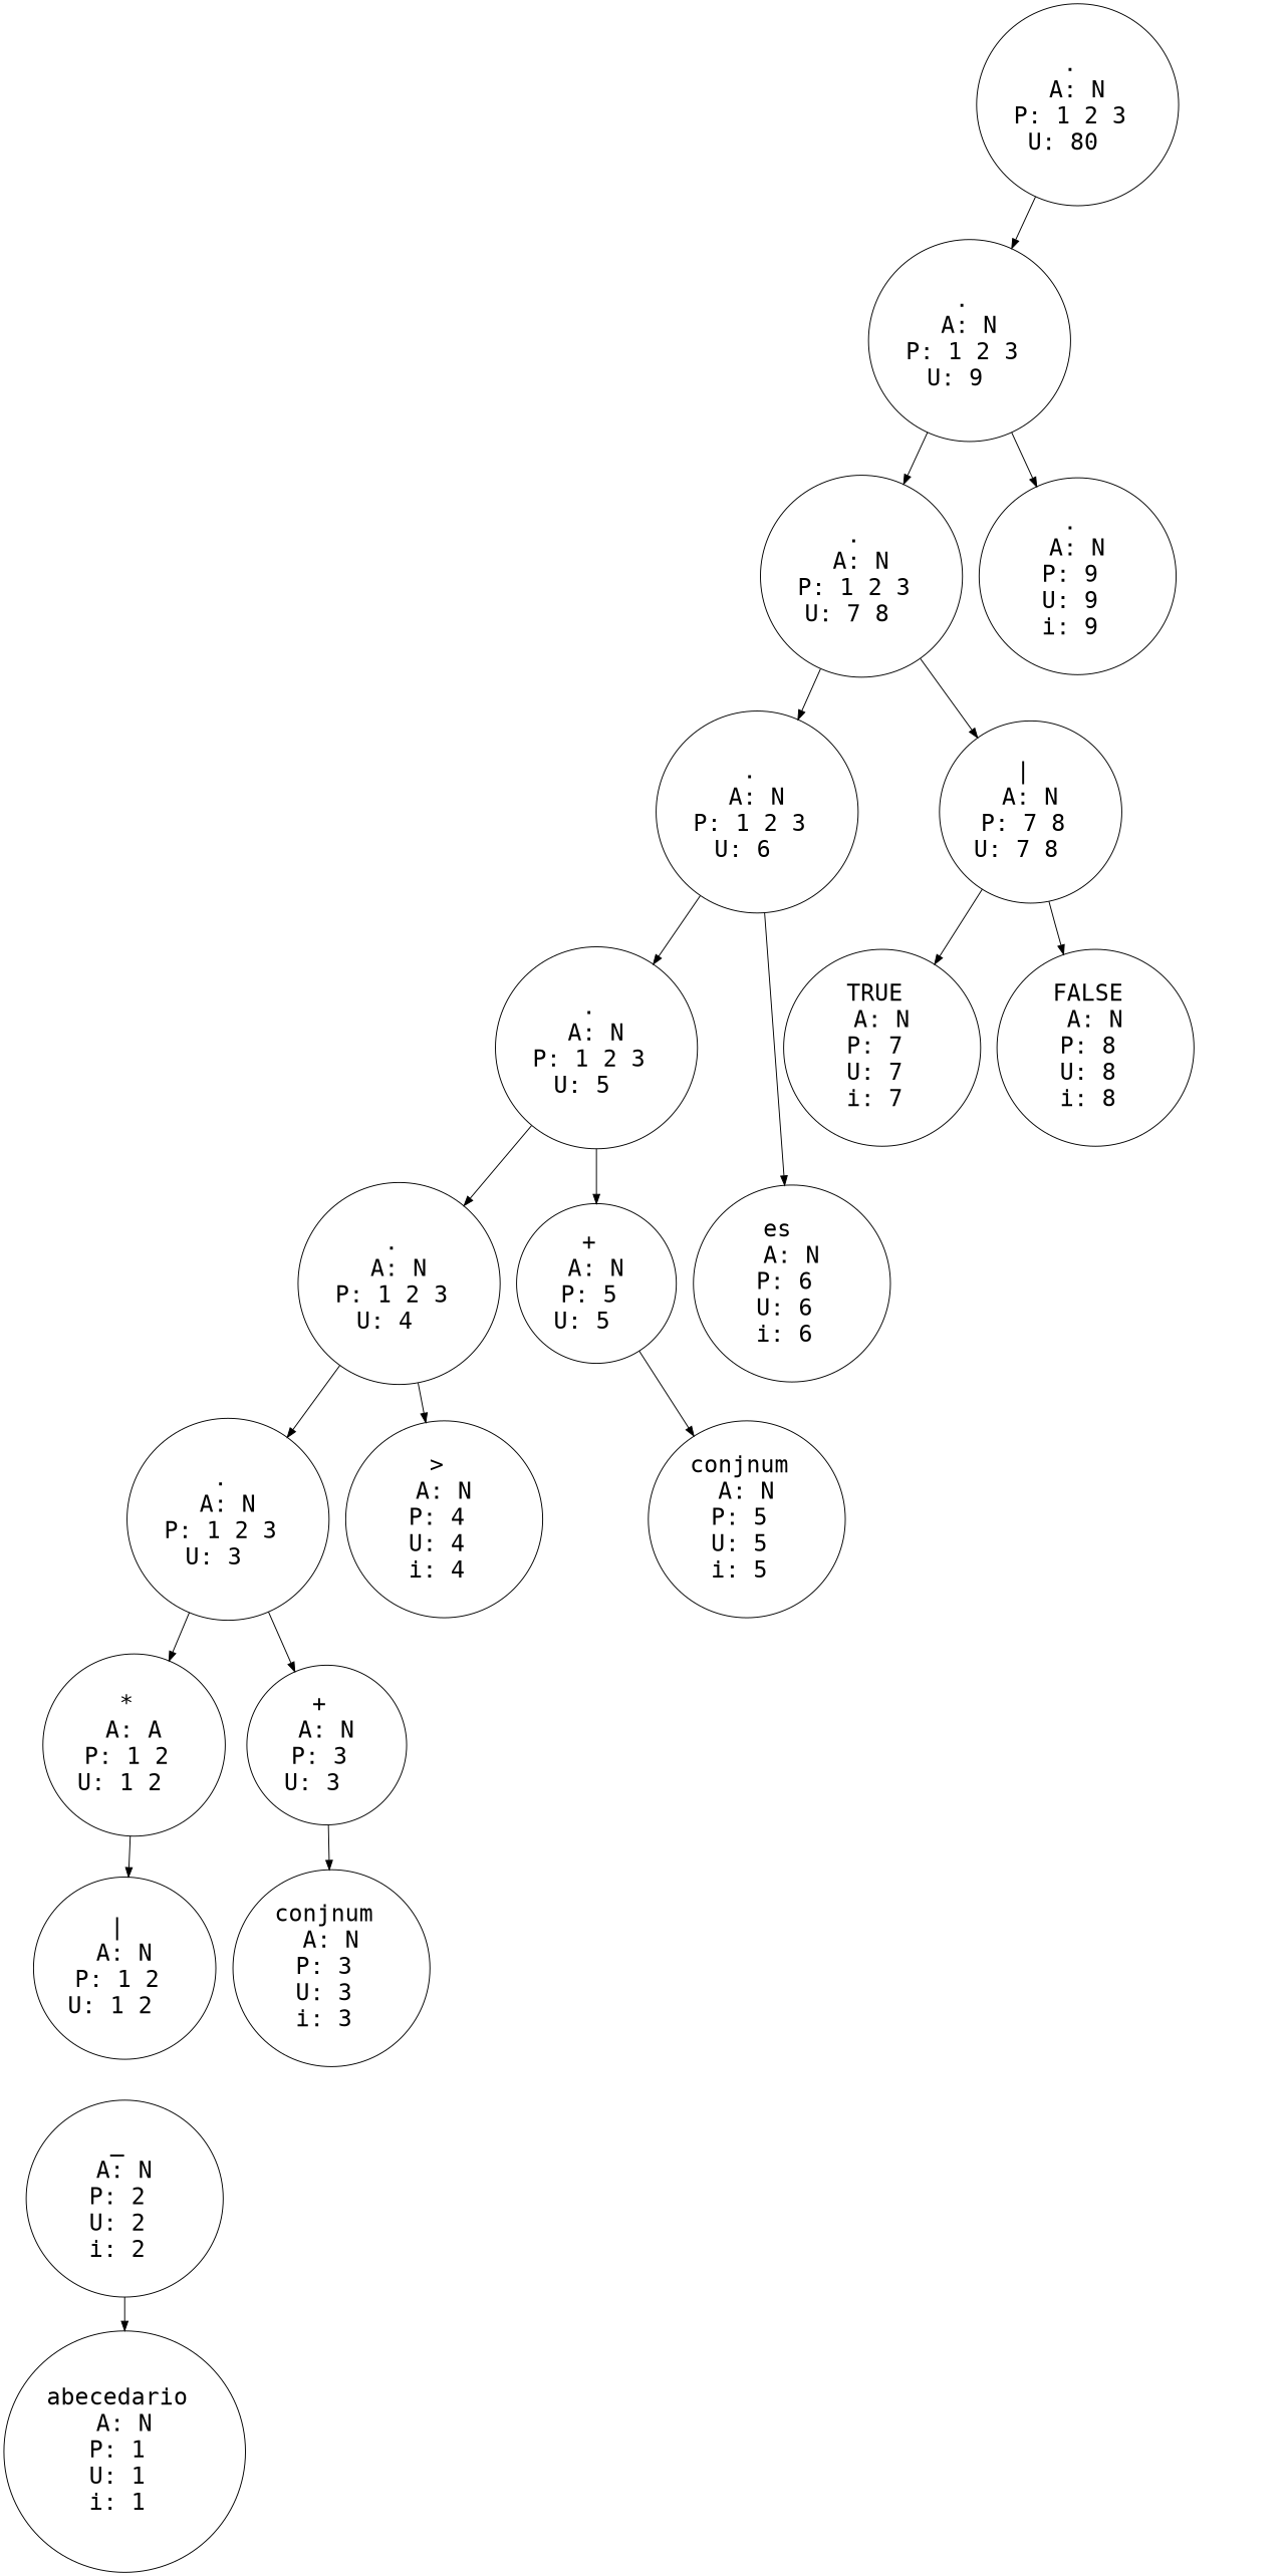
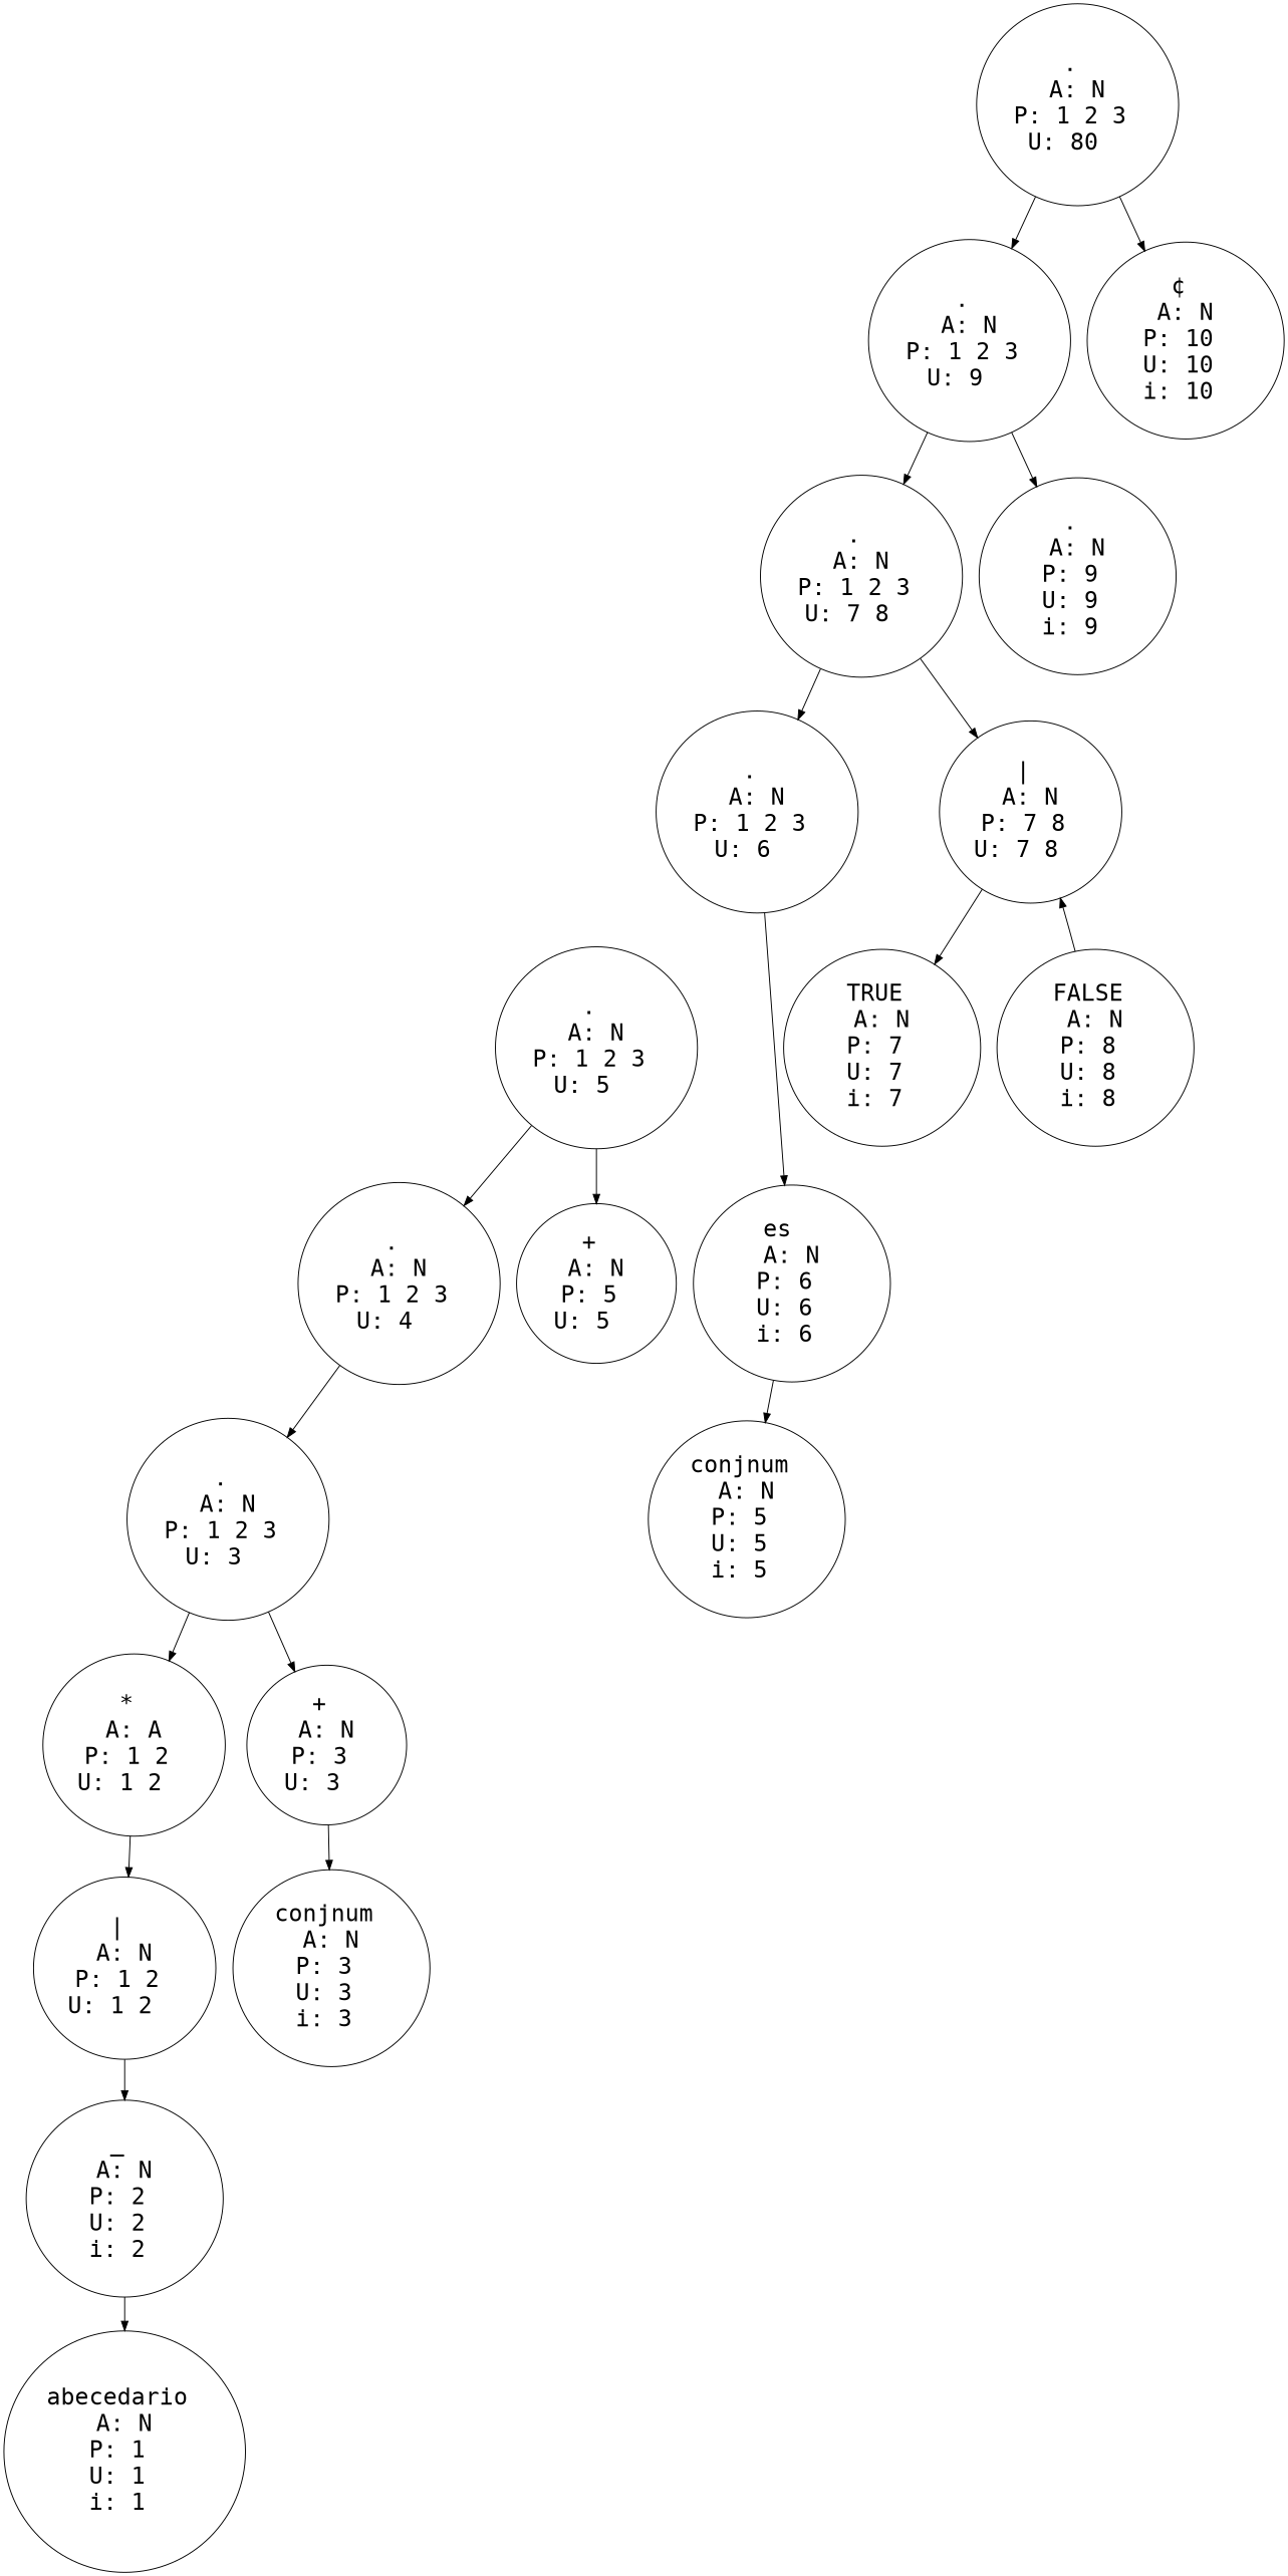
  strict digraph {
    fontname="DejaVu Sans Mono"
    rankdir=TB
    splines=line
    node [fontname="DejaVu Sans Mono" fontsize=25 shape=circle]
    edge [fontname="DejaVu Sans Mono"]
    n1 [height=0.5 label=". \nA: N\nP: 1 2 3 \nU: 80  " width=1.5]
    n2 [height=0.5 label=". \nA: N\nP: 1 2 3 \nU: 9  " width=1.5]
+   n3 [height=0.5 label="¢ \nA: N\nP: 10 \nU: 10 \ni: 10 " width=1.5]
    n4 [height=0.5 label=". \nA: N\nP: 1 2 3 \nU: 7 8  " width=1.5]
    n5 [height=0.5 label=". \nA: N\nP: 9 \nU: 9 \ni: 9 " width=1.5]
    n6 [height=0.5 label=". \nA: N\nP: 1 2 3 \nU: 6  " width=1.5]
    n7 [height=0.5 label="| \nA: N\nP: 7 8 \nU: 7 8  " width=1.5]
    n8 [height=0.5 label=". \nA: N\nP: 1 2 3 \nU: 5  " width=1.5]
    n9 [height=0.5 label="es  \nA: N\nP: 6 \nU: 6 \ni: 6 " width=1.5]
    n10 [height=0.5 label="TRUE \nA: N\nP: 7 \nU: 7 \ni: 7 " width=1.5]
    n11 [height=0.5 label="FALSE \nA: N\nP: 8 \nU: 8 \ni: 8 " width=1.5]
    n12 [height=0.5 label=". \nA: N\nP: 1 2 3 \nU: 4  " width=1.5]
    n13 [height=0.5 label="+ \nA: N\nP: 5 \nU: 5  " width=1.5]
    n14 [height=0.5 label=". \nA: N\nP: 1 2 3 \nU: 3  " width=1.5]
-   n15 [height=0.5 label="> \nA: N\nP: 4 \nU: 4 \ni: 4 " width=1.5]
    n16 [height=0.5 label="conjnum \nA: N\nP: 5 \nU: 5 \ni: 5 " width=1.5]
    n17 [height=0.5 label="* \nA: A\nP: 1 2 \nU: 1 2  " width=1.5]
    n18 [height=0.5 label="+ \nA: N\nP: 3 \nU: 3  " width=1.5]
    n19 [height=0.5 label="| \nA: N\nP: 1 2 \nU: 1 2  " width=1.5]
    n20 [height=0.5 label="conjnum \nA: N\nP: 3 \nU: 3 \ni: 3 " width=1.5]
    n21 [height=0.5 label="_ \nA: N\nP: 2 \nU: 2 \ni: 2 " width=1.5]
    n22 [height=0.5 label="abecedario \nA: N\nP: 1 \nU: 1 \ni: 1 " width=1.5]
    n1 -> n2
+   n1 -> n3
    n2 -> n4
    n2 -> n5
    n4 -> n6
    n4 -> n7
-   n6 -> n8
    n6 -> n9
    n7 -> n10
-   n7 -> n11
+   n11 -> n7
    n8 -> n12
    n8 -> n13
    n12 -> n14
-   n12 -> n15
-   n13 -> n16
+   n9 -> n16
    n14 -> n17
    n14 -> n18
    n17 -> n19
    n18 -> n20
+   n19 -> n21
    n21 -> n22
  }
